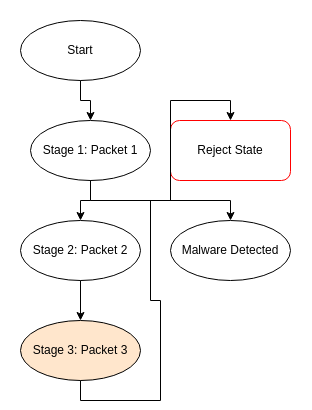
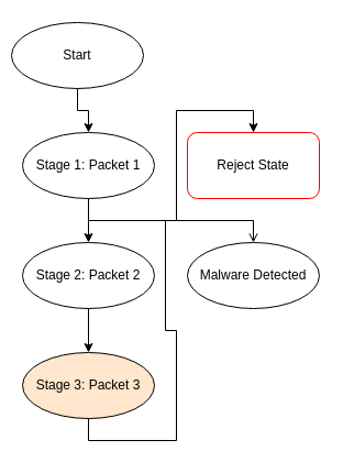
  <mxCell id="0" />
  <mxCell id="1" parent="0" />
- <mxCell id="2" value="Start" style="ellipse;whiteSpace=wrap;html=1;fillColor=#FFFFFF;strokeColor=#000000;" vertex="1" connectable="1" parent="1"><mxGeometry x="20" y="20" width="120" height="60" as="geometry" /></mxCell>
- <mxCell id="3" value="Stage 1: Packet 1" style="ellipse;whiteSpace=wrap;html=1;fillColor=#FFFFFF;strokeColor=#000000;" vertex="1" connectable="1" parent="1"><mxGeometry x="30" y="120" width="120" height="60" as="geometry" /></mxCell>
+ <mxCell id="2" value="Start" style="ellipse;whiteSpace=wrap;html=1;fillColor=#FFFFFF;strokeColor=#000000;" vertex="1" connectable="1" parent="1"><mxGeometry x="10" y="20" width="120" height="60" as="geometry" /></mxCell>
+ <mxCell id="3" value="Stage 1: Packet 1" style="ellipse;whiteSpace=wrap;html=1;fillColor=#FFFFFF;strokeColor=#000000;" vertex="1" connectable="1" parent="1"><mxGeometry x="20" y="120" width="120" height="60" as="geometry" /></mxCell>
  <mxCell id="4" value="Stage 2: Packet 2" style="ellipse;whiteSpace=wrap;html=1;fillColor=#FFFFFF;strokeColor=#000000;" vertex="1" connectable="1" parent="1"><mxGeometry x="20" y="220" width="120" height="60" as="geometry" /></mxCell>
  <mxCell id="5" value="Stage 3: Packet 3" style="ellipse;whiteSpace=wrap;html=1;fillColor=#ffe6cc;strokeColor=#000000;" vertex="1" connectable="1" parent="1"><mxGeometry x="20" y="320" width="120" height="60" as="geometry" /></mxCell>
  <mxCell id="6" value="Malware Detected" style="ellipse;whiteSpace=wrap;html=1;fillColor=#FFFFFF;strokeColor=#000000;" vertex="1" connectable="1" parent="1"><mxGeometry x="170" y="220" width="120" height="60" as="geometry" /></mxCell>
  <mxCell id="7" value="Reject State" style="whiteSpace=wrap;html=1;fillColor=#FFFFFF;strokeColor=#FF0000;rounded=1;" vertex="1" connectable="1" parent="1"><mxGeometry x="170" y="120" width="120" height="60" as="geometry" /></mxCell>
  <mxCell id="8" style="edgeStyle=orthogonalEdgeStyle;rounded=0;orthogonalLoop=1;jettySize=auto;html=1;exitX=0.5;exitY=1;exitDx=0;exitDy=0;entryX=0.5;entryY=0;entryDx=0;entryDy=0;" edge="1" parent="1" source="2" target="3"><mxGeometry relative="1" as="geometry" /></mxCell>
  <mxCell id="9" style="edgeStyle=orthogonalEdgeStyle;rounded=0;orthogonalLoop=1;jettySize=auto;html=1;exitX=0.5;exitY=1;exitDx=0;exitDy=0;entryX=0.5;entryY=0;entryDx=0;entryDy=0;" edge="1" parent="1" source="3" target="4"><mxGeometry relative="1" as="geometry" /></mxCell>
  <mxCell id="10" style="edgeStyle=orthogonalEdgeStyle;rounded=0;orthogonalLoop=1;jettySize=auto;html=1;exitX=0.5;exitY=1;exitDx=0;exitDy=0;entryX=0.5;entryY=0;entryDx=0;entryDy=0;" edge="1" parent="1" source="4" target="5"><mxGeometry relative="1" as="geometry" /></mxCell>
- <mxCell id="11" style="edgeStyle=orthogonalEdgeStyle;rounded=0;orthogonalLoop=1;jettySize=auto;html=1;exitX=0.5;exitY=1;exitDx=0;exitDy=0;entryX=0.5;entryY=0;entryDx=0;entryDy=0;" edge="1" parent="1" source="5" target="6"><mxGeometry relative="1" as="geometry" /></mxCell>
+ <mxCell id="11" style="edgeStyle=orthogonalEdgeStyle;rounded=0;orthogonalLoop=1;jettySize=auto;html=1;exitX=0.5;exitY=1;exitDx=0;exitDy=0;entryX=0.5;entryY=0;entryDx=0;entryDy=0;endArrow=open;" edge="1" parent="1" source="5" target="6"><mxGeometry relative="1" as="geometry" /></mxCell>
  <mxCell id="12" style="edgeStyle=orthogonalEdgeStyle;rounded=0;orthogonalLoop=1;jettySize=auto;html=1;exitX=0.5;exitY=1;exitDx=0;exitDy=0;entryX=0.5;entryY=0;entryDx=0;entryDy=0;" edge="1" parent="1" source="3" target="7"><mxGeometry relative="1" as="geometry" /></mxCell>
